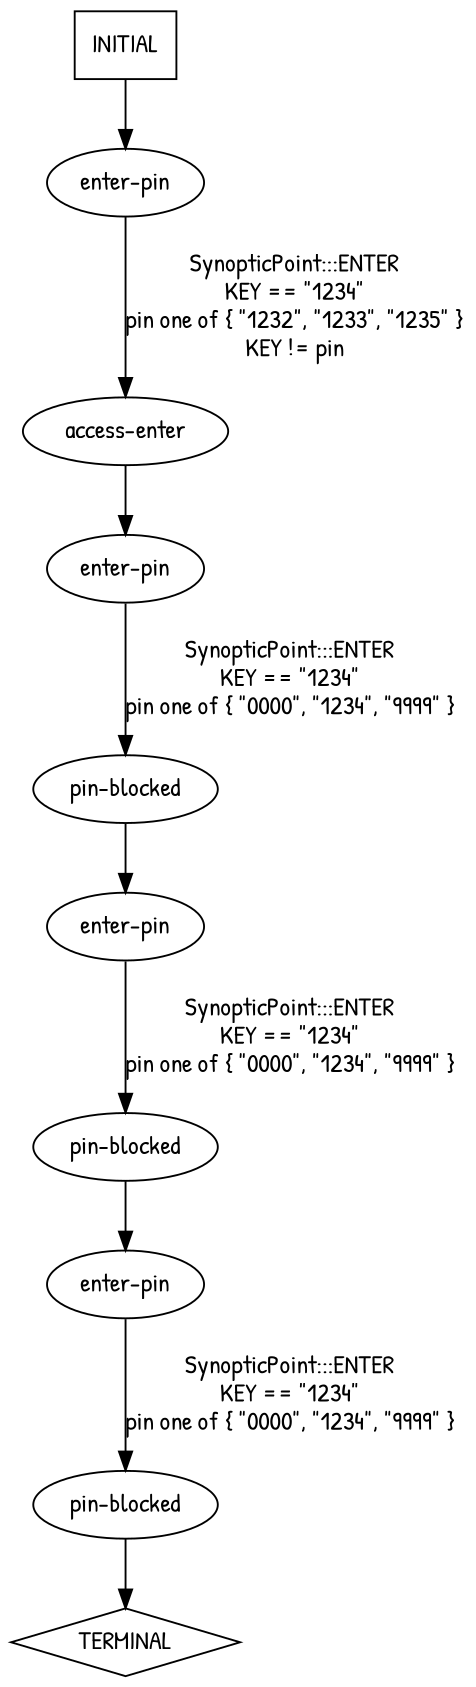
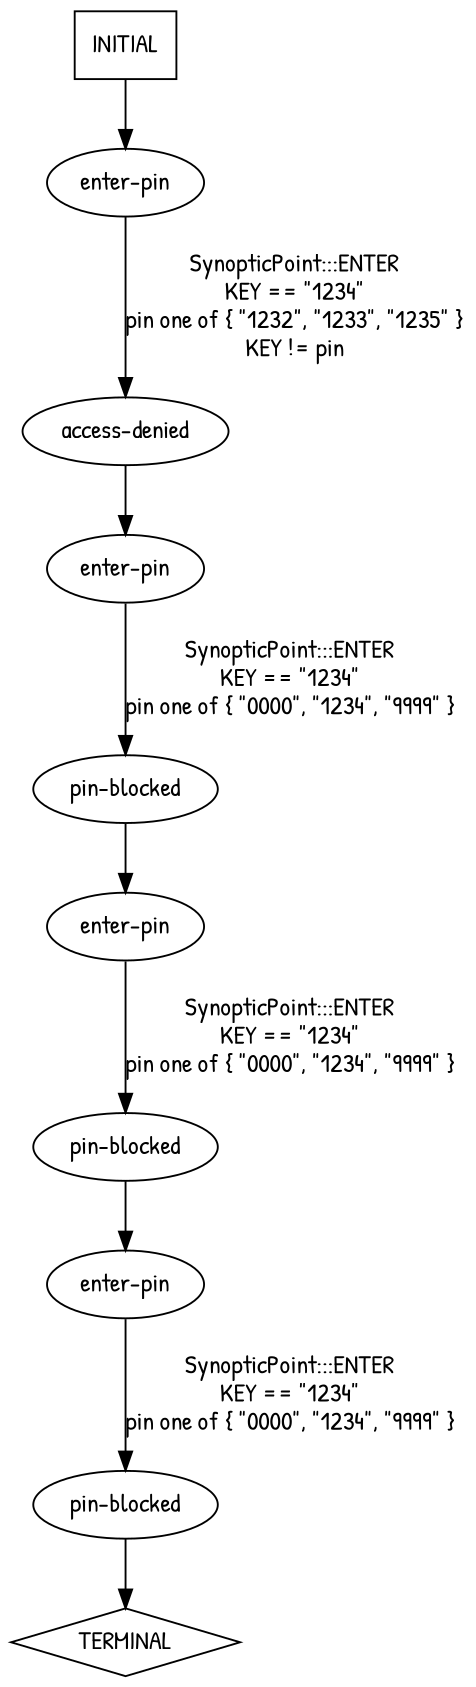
  digraph {
    fontname="Patrick Hand"
    node [fontname="Patrick Hand"]
    edge [fontname="Patrick Hand"]
-   n1 [label="access-enter"]
+   n1 [label="access-denied"]
    n2 [label="enter-pin"]
    n3 [label="enter-pin"]
    n4 [label="pin-blocked"]
    n5 [label="enter-pin"]
    n6 [label="pin-blocked"]
    n7 [label="enter-pin"]
    n8 [label="pin-blocked"]
    n9 [label=TERMINAL shape=diamond]
    n10 [label=INITIAL shape=box]
    n1 -> n2
    n2 -> n4 [label="SynopticPoint:::ENTER\nKEY == \"1234\"\npin one of { \"0000\", \"1234\", \"9999\" }\n"]
    n3 -> n1 [label="SynopticPoint:::ENTER\nKEY == \"1234\"\npin one of { \"1232\", \"1233\", \"1235\" }\nKEY != pin\n"]
    n4 -> n5
    n5 -> n6 [label="SynopticPoint:::ENTER\nKEY == \"1234\"\npin one of { \"0000\", \"1234\", \"9999\" }\n"]
    n6 -> n7
    n7 -> n8 [label="SynopticPoint:::ENTER\nKEY == \"1234\"\npin one of { \"0000\", \"1234\", \"9999\" }\n"]
    n8 -> n9
    n10 -> n3
  }
